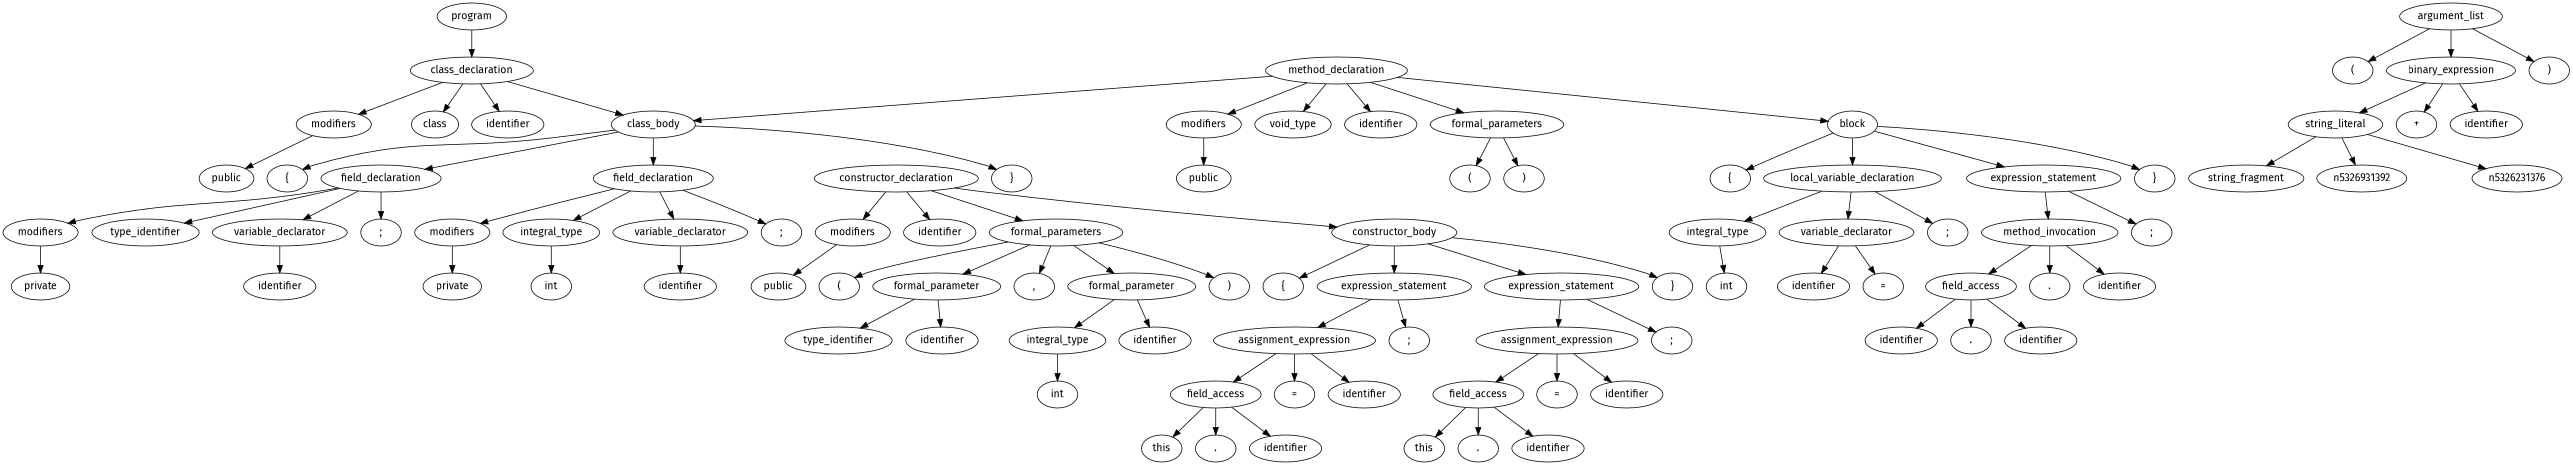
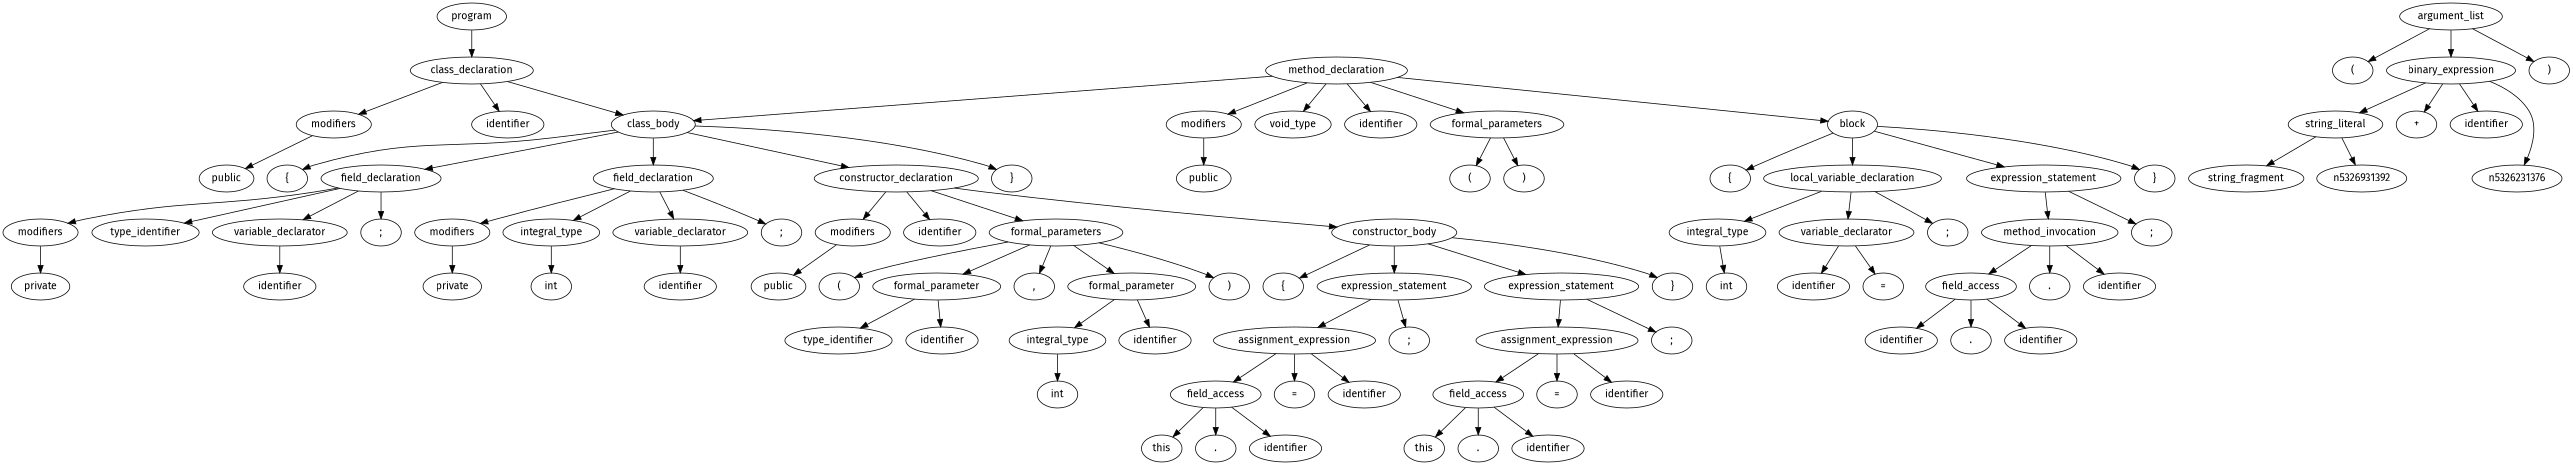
  digraph {
    fontname="Fira Sans"
    node [fontname="Fira Sans"]
    edge [fontname="Fira Sans"]
    n5326211648 [label=program]
    n5326233648 [label=class_declaration]
    n5326233536 [label=modifiers]
-   n5326233544 [label=class]
    n5326233552 [label=identifier]
    n5326233560 [label=class_body]
    n5325996576 [label=public]
    n5326233424 [label="{"]
    n5326141664 [label=field_declaration]
    n5326141672 [label=field_declaration]
    n5326228664 [label=constructor_declaration]
    n5326233440 [label="}"]
    n5325951488 [label=modifiers]
    n5325871456 [label=type_identifier]
    n5326005584 [label=variable_declarator]
    n5325951512 [label=";"]
    n5326141552 [label=modifiers]
    n5326224368 [label=integral_type]
    n5325964384 [label=variable_declarator]
    n5326141576 [label=";"]
    n5326228544 [label=modifiers]
    n5326226640 [label=identifier]
    n5326226648 [label=formal_parameters]
    n5326228560 [label=constructor_body]
    n5326233336 [label=method_declaration]
    n5326233216 [label=modifiers]
    n5326228848 [label=void_type]
    n5326229040 [label=identifier]
    n5326229048 [label=formal_parameters]
    n5326233232 [label=block]
    n5325769184 [label=private]
    n5325967168 [label=identifier]
    n5325759648 [label=private]
    n5326070464 [label=int]
    n5326224464 [label=identifier]
    n5326211456 [label=public]
    n5326226528 [label="("]
    n5326226536 [label=formal_parameter]
    n5326226432 [label=","]
    n5326226440 [label=formal_parameter]
    n5326226552 [label=")"]
    n5326228432 [label="{"]
    n5326227440 [label=expression_statement]
    n5326228240 [label=expression_statement]
    n5326228448 [label="}"]
    n5326211552 [label=type_identifier]
    n5325766368 [label=identifier]
    n5326216240 [label=integral_type]
    n5326216336 [label=identifier]
    n5326215904 [label=int]
    n5326227248 [label=assignment_expression]
    n5326227352 [label=";"]
    n5326228048 [label=assignment_expression]
    n5326228152 [label=";"]
    n5326227136 [label=field_access]
    n5326227144 [label="="]
    n5326226944 [label=identifier]
    n5326226736 [label=this]
    n5326226840 [label="."]
    n5326226848 [label=identifier]
    n5326227936 [label=field_access]
    n5326227944 [label="="]
    n5326227744 [label=identifier]
    n5326227536 [label=this]
    n5326227640 [label="."]
    n5326227648 [label=identifier]
    n5326228752 [label=public]
    n5326228944 [label="("]
    n5326228952 [label=")"]
    n5326233104 [label="{"]
    n5326230128 [label=local_variable_declaration]
    n5326232912 [label=expression_statement]
    n5326233120 [label="}"]
    n5326229328 [label=integral_type]
    n5326229920 [label=variable_declarator]
    n5326230032 [label=";"]
    n5326232624 [label=method_invocation]
    n5326232824 [label=";"]
    n5326229232 [label=int]
    n5326229424 [label=identifier]
    n5326229816 [label="="]
    n5326231600 [label=field_access]
    n5326232520 [label="."]
    n5326232528 [label=identifier]
    n5326230224 [label=identifier]
    n5326231496 [label="."]
    n5326231504 [label=identifier]
    n5326232536 [label=argument_list]
    n5326232400 [label="("]
    n5326232304 [label=binary_expression]
    n5326232416 [label=")"]
    n5326231696 [label=string_literal]
    n5326232200 [label="+"]
    n5326232000 [label=identifier]
    n5326231376
    n5326231384 [label=string_fragment]
    n5326231392 [label=n5326931392]
    n5326211648 -> n5326233648
    n5326233648 -> n5326233536
-   n5326233648 -> n5326233544
    n5326233648 -> n5326233552
    n5326233648 -> n5326233560
    n5326233536 -> n5325996576
    n5326233560 -> n5326233424
    n5326233560 -> n5326141664
    n5326233560 -> n5326141672
+   n5326233560 -> n5326228664
    n5326233560 -> n5326233440
    n5326141664 -> n5325951488
    n5326141664 -> n5325871456
    n5326141664 -> n5326005584
    n5326141664 -> n5325951512
    n5326141672 -> n5326141552
    n5326141672 -> n5326224368
    n5326141672 -> n5325964384
    n5326141672 -> n5326141576
    n5326228664 -> n5326228544
    n5326228664 -> n5326226640
    n5326228664 -> n5326226648
    n5326228664 -> n5326228560
    n5325951488 -> n5325769184
    n5326005584 -> n5325967168
    n5326141552 -> n5325759648
    n5326224368 -> n5326070464
    n5325964384 -> n5326224464
    n5326228544 -> n5326211456
    n5326226648 -> n5326226528
    n5326226648 -> n5326226536
    n5326226648 -> n5326226432
    n5326226648 -> n5326226440
    n5326226648 -> n5326226552
    n5326228560 -> n5326228432
    n5326228560 -> n5326227440
    n5326228560 -> n5326228240
    n5326228560 -> n5326228448
    n5326233336 -> n5326233560
    n5326233336 -> n5326233216
    n5326233336 -> n5326228848
    n5326233336 -> n5326229040
    n5326233336 -> n5326229048
    n5326233336 -> n5326233232
    n5326233216 -> n5326228752
    n5326229048 -> n5326228944
    n5326229048 -> n5326228952
    n5326233232 -> n5326233104
    n5326233232 -> n5326230128
    n5326233232 -> n5326232912
    n5326233232 -> n5326233120
    n5326226536 -> n5326211552
    n5326226536 -> n5325766368
    n5326226440 -> n5326216240
    n5326226440 -> n5326216336
    n5326227440 -> n5326227248
    n5326227440 -> n5326227352
    n5326228240 -> n5326228048
    n5326228240 -> n5326228152
    n5326216240 -> n5326215904
    n5326227248 -> n5326227136
    n5326227248 -> n5326227144
    n5326227248 -> n5326226944
    n5326228048 -> n5326227936
    n5326228048 -> n5326227944
    n5326228048 -> n5326227744
    n5326227136 -> n5326226736
    n5326227136 -> n5326226840
    n5326227136 -> n5326226848
    n5326227936 -> n5326227536
    n5326227936 -> n5326227640
    n5326227936 -> n5326227648
    n5326230128 -> n5326229328
    n5326230128 -> n5326229920
    n5326230128 -> n5326230032
    n5326232912 -> n5326232624
    n5326232912 -> n5326232824
    n5326229328 -> n5326229232
    n5326229920 -> n5326229424
    n5326229920 -> n5326229816
    n5326232624 -> n5326231600
    n5326232624 -> n5326232520
    n5326232624 -> n5326232528
    n5326231600 -> n5326230224
    n5326231600 -> n5326231496
    n5326231600 -> n5326231504
    n5326232536 -> n5326232400
    n5326232536 -> n5326232304
    n5326232536 -> n5326232416
    n5326232304 -> n5326231696
    n5326232304 -> n5326232200
    n5326232304 -> n5326232000
-   n5326231696 -> n5326231376
+   n5326232304 -> n5326231376
    n5326231696 -> n5326231384
    n5326231696 -> n5326231392
  }
